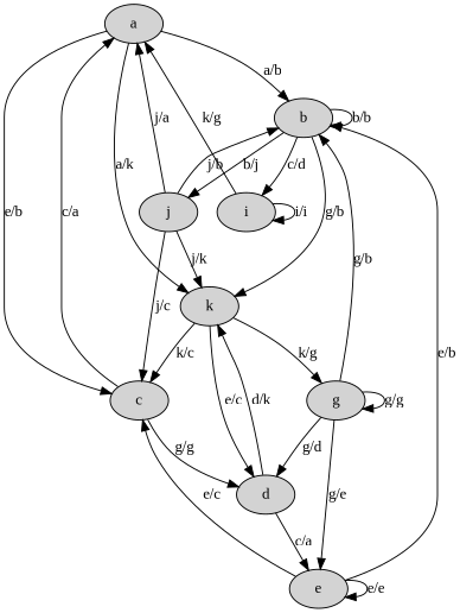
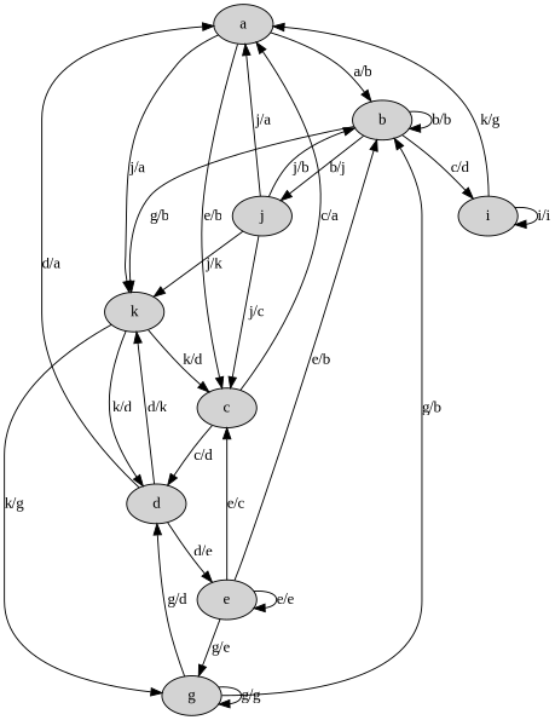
  digraph {
    fontname="Liberation Serif"
    splines=true
    node [fontname="Liberation Serif" style=filled]
    edge [fontname="Liberation Serif"]
    a
    b
    c
    k
    j
    i
    d
    g
    e
    a -> b [label="a/b"]
    a -> c [label="e/b"]
-   a -> k [label="a/k"]
+   a -> k [label="j/a"]
    b -> b [label="b/b"]
    b -> k [label="g/b"]
    b -> j [label="b/j"]
    b -> i [label="c/d"]
    c -> a [label="c/a"]
-   c -> d [label="g/g"]
-   k -> c [label="k/c"]
-   k -> d [label="e/c"]
+   c -> d [label="c/d"]
+   k -> c [label="k/d"]
+   k -> d [label="k/d"]
    k -> g [label="k/g"]
    j -> a [label="j/a"]
    j -> b [label="j/b"]
    j -> c [label="j/c"]
    j -> k [label="j/k"]
    i -> a [label="k/g"]
    i -> i [label="i/i"]
+   d -> a [label="d/a"]
    d -> k [label="d/k"]
-   d -> e [label="c/a"]
+   d -> e [label="d/e"]
    g -> b [label="g/b"]
    g -> d [label="g/d"]
    g -> g [label="g/g"]
-   g -> e [label="g/e"]
+   e -> g [label="g/e"]
    e -> b [label="e/b"]
    e -> c [label="e/c"]
    e -> e [label="e/e"]
  }
